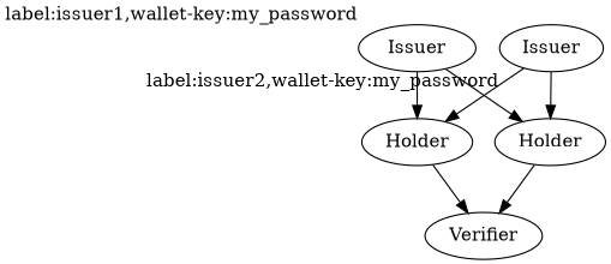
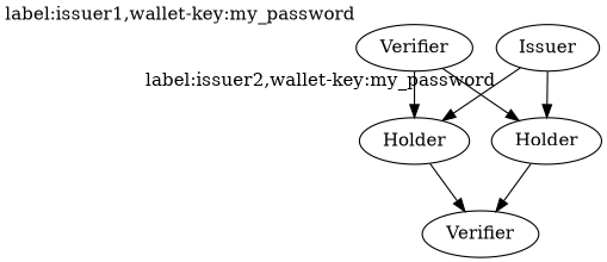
  digraph {
-   n1 [label=Issuer xlabel="label:issuer1,wallet-key:my_password"]
+   n1 [label=Verifier xlabel="label:issuer1,wallet-key:my_password"]
    n2 [label=Holder]
    n3 [label=Holder]
    n4 [label=Issuer xlabel="label:issuer2,wallet-key:my_password"]
    n5 [label=Verifier]
    n1 -> n2
    n1 -> n3
    n2 -> n5
    n3 -> n5
    n4 -> n2
    n4 -> n3
  }
